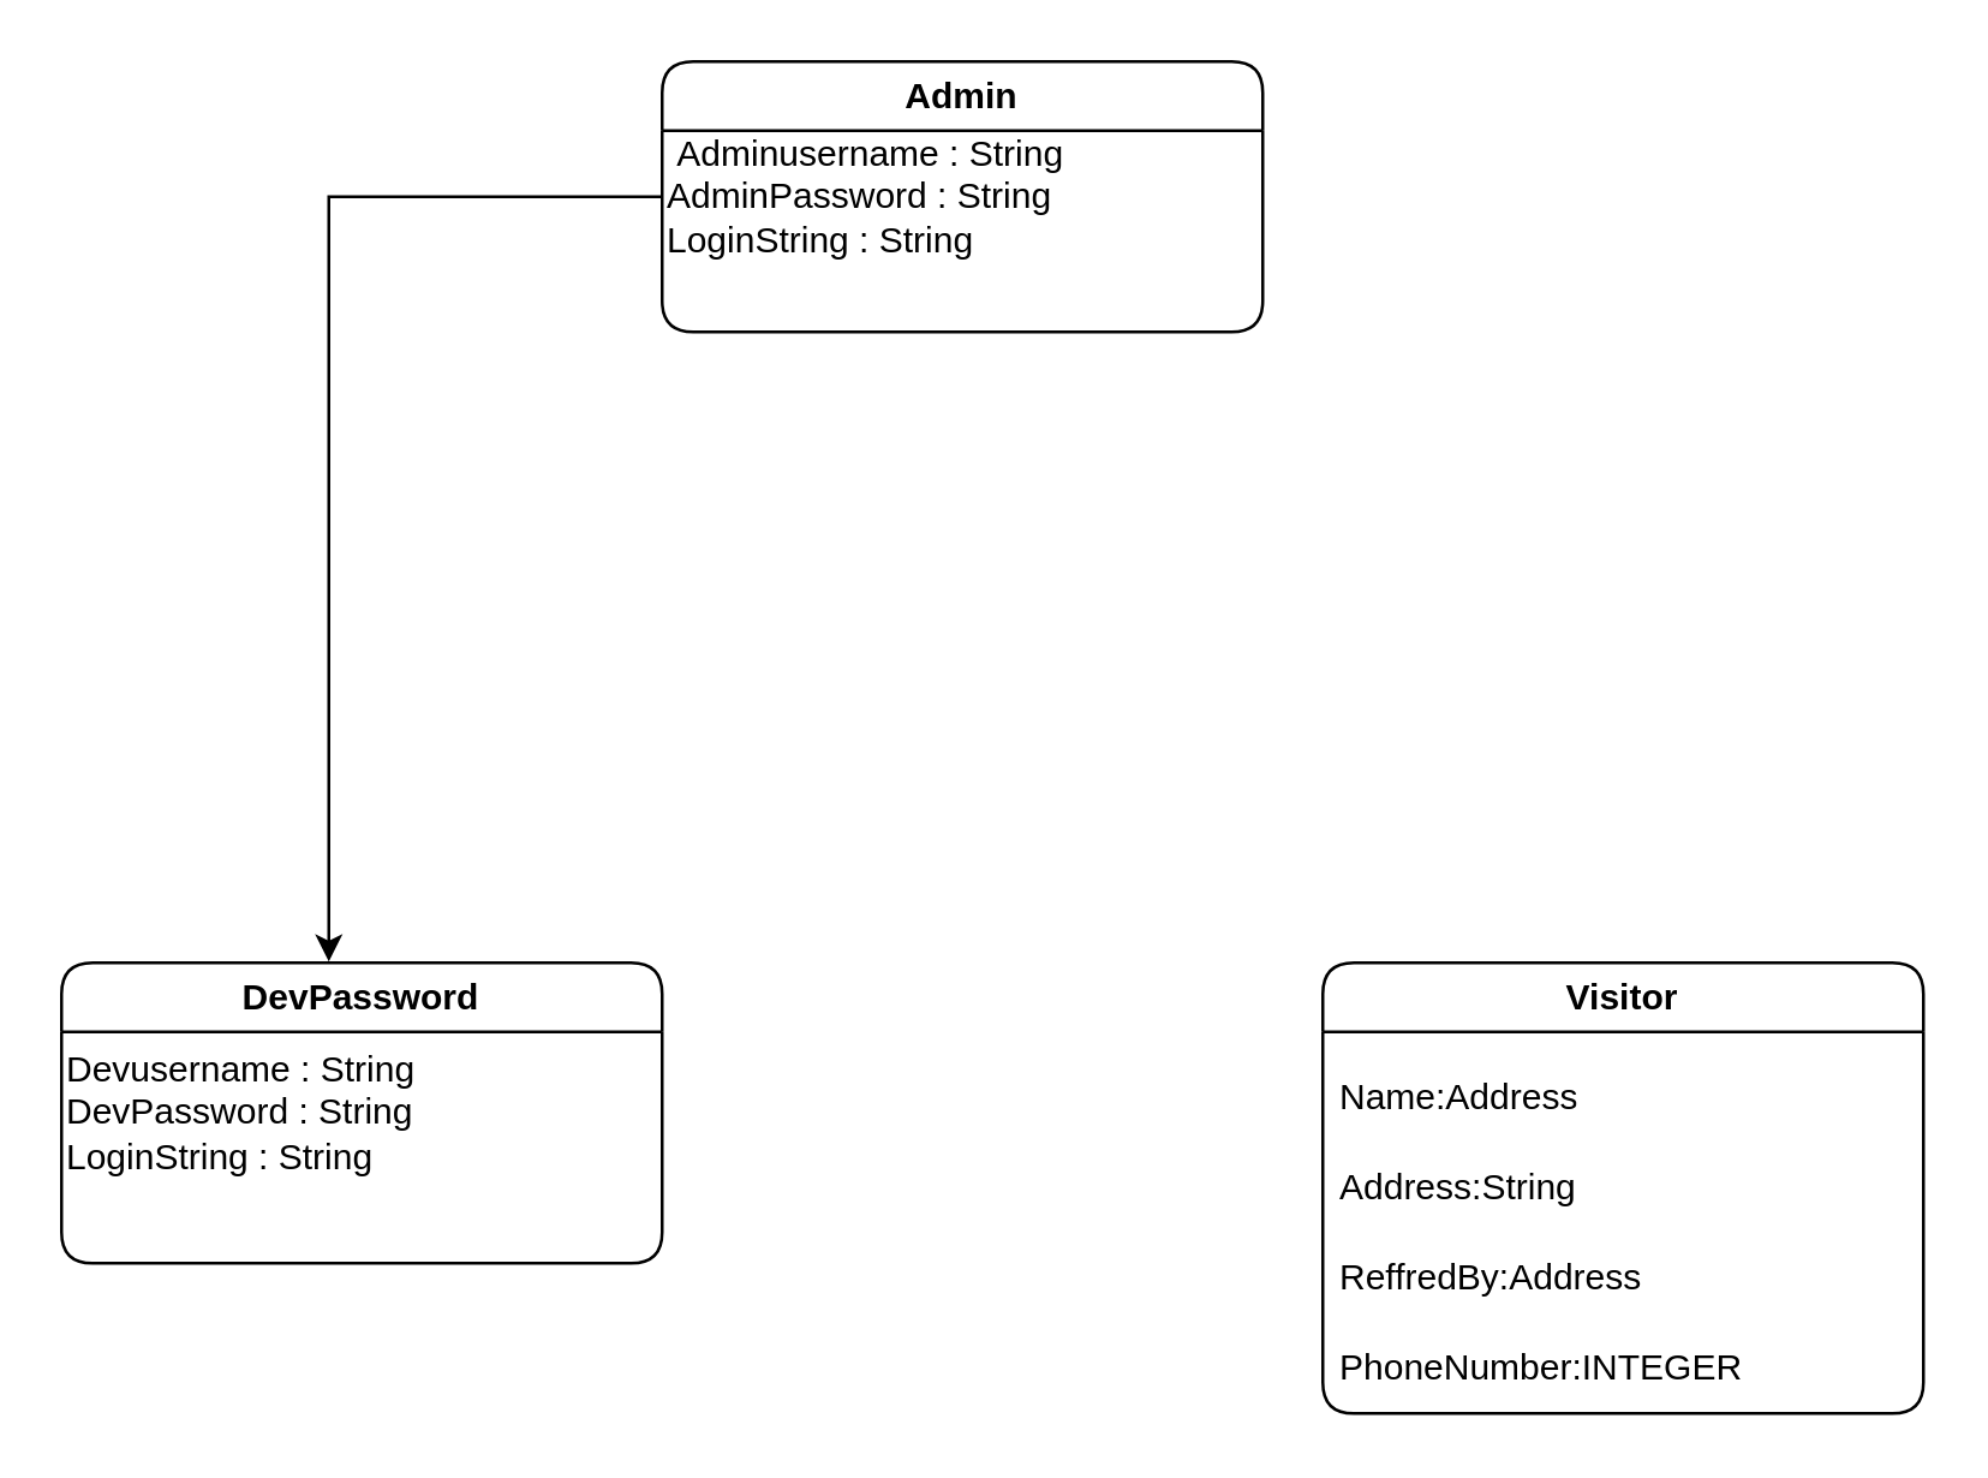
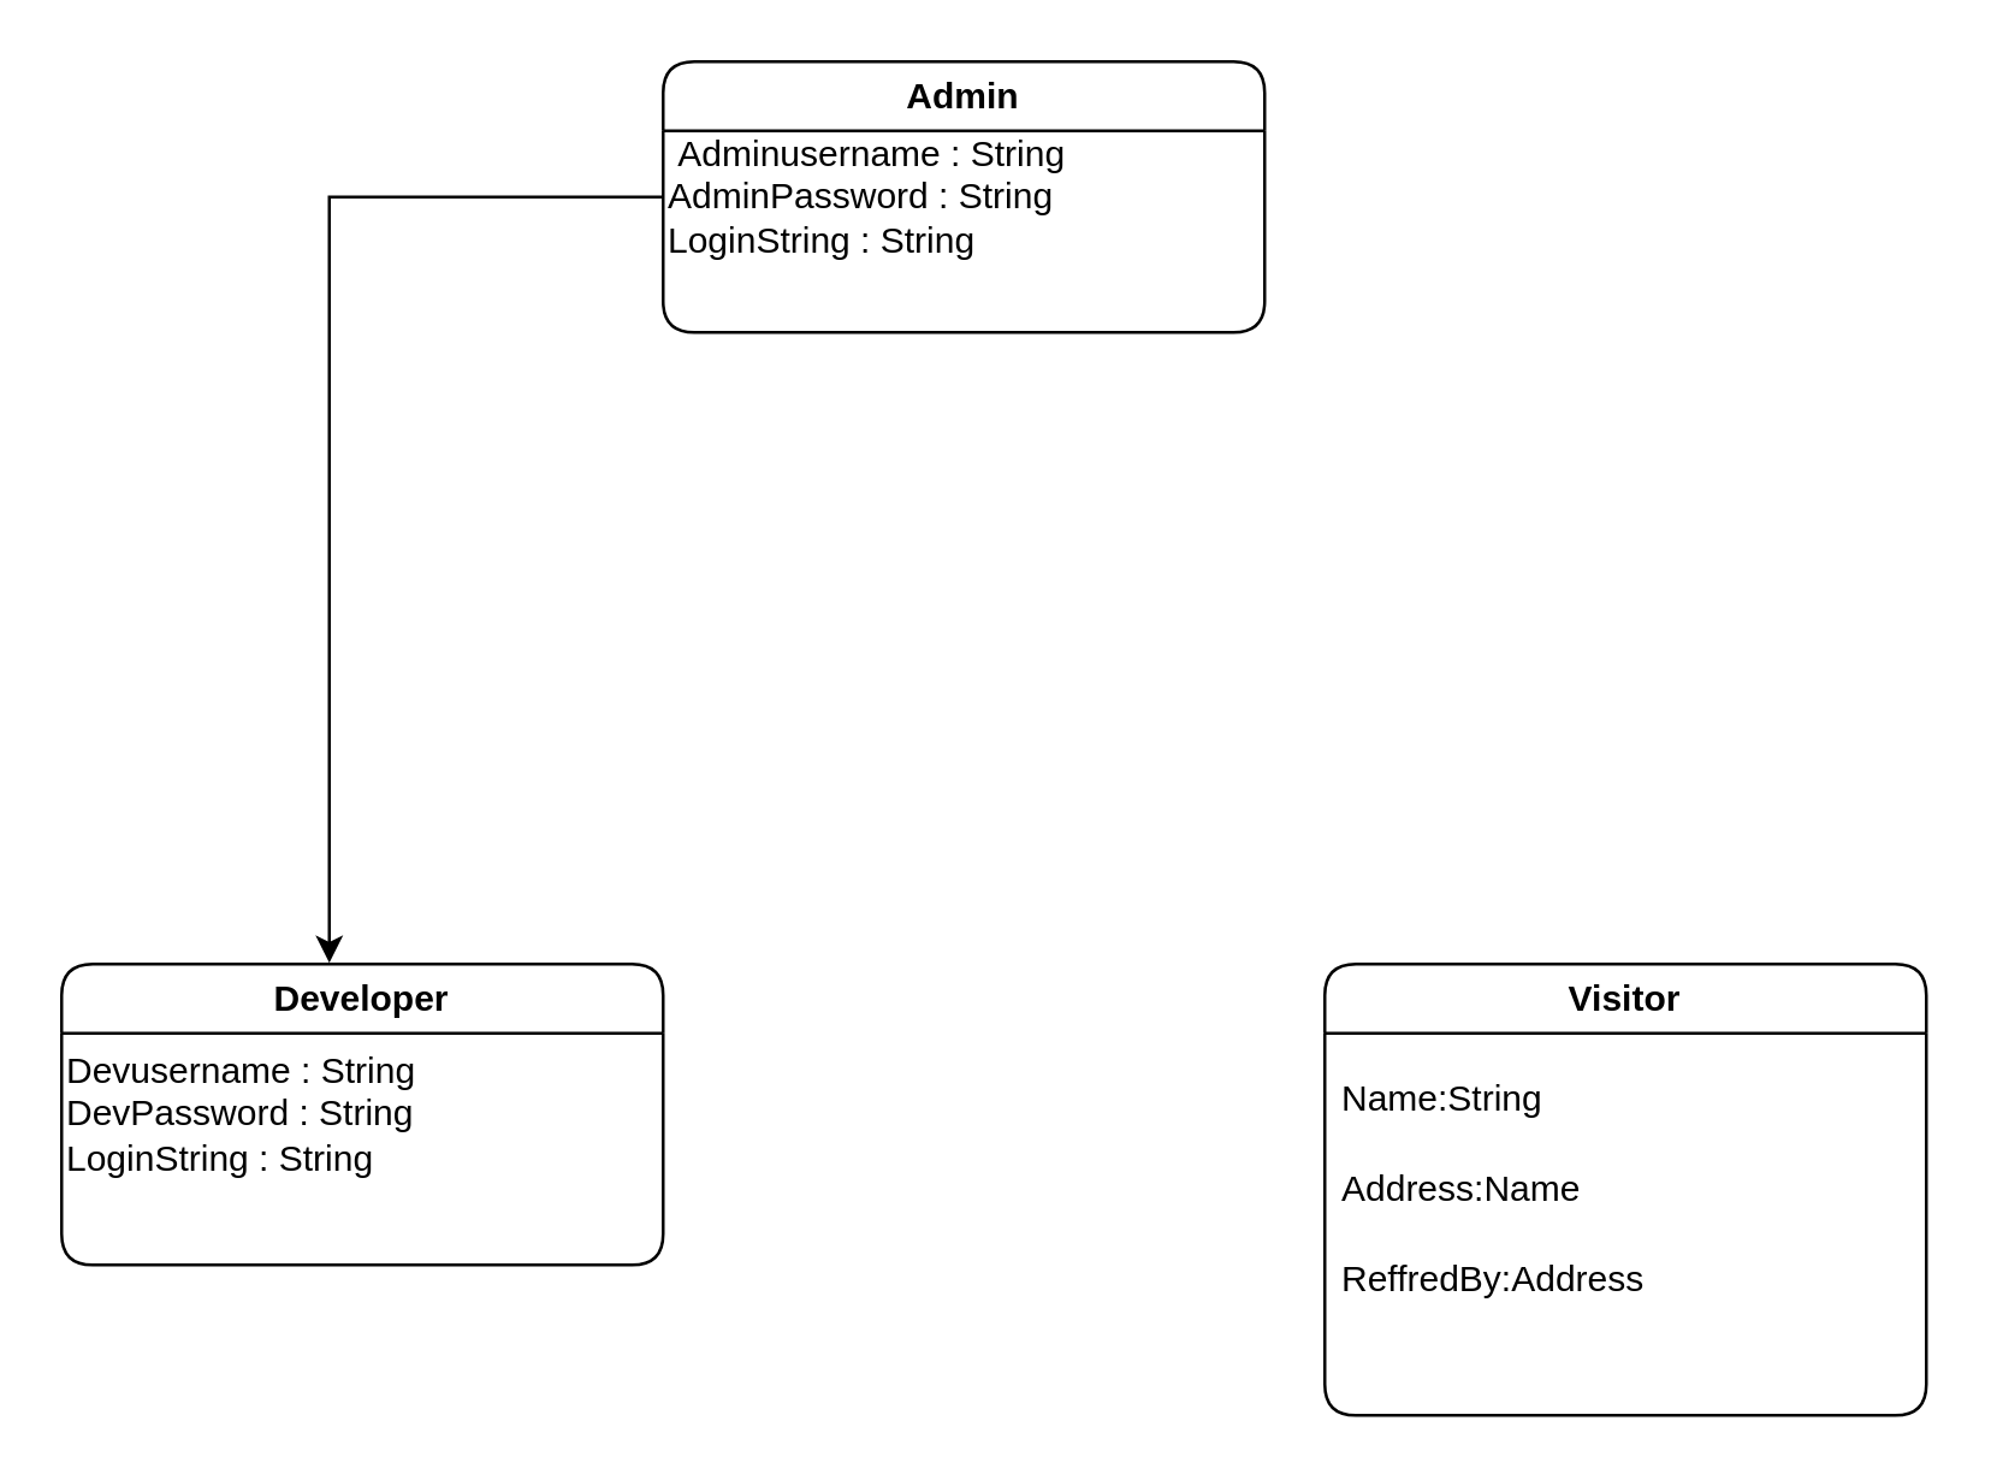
  <mxCell id="0" />
  <mxCell id="1" parent="0" />
  <mxCell id="2" value="Admin" style="swimlane;whiteSpace=wrap;html=1;rounded=1;" parent="1" vertex="1"><mxGeometry x="220" y="20" width="200" height="90" as="geometry"><mxRectangle x="270" y="50" width="80" height="30" as="alternateBounds" /></mxGeometry></mxCell>
  <mxCell id="3" value="&amp;nbsp;Adminusername : String&lt;br&gt;AdminPassword : String&lt;br&gt;LoginString : String" style="rounded=1;whiteSpace=wrap;html=1;fontFamily=Helvetica;fontSize=12;fontColor=default;align=left;strokeColor=none;fillColor=none;gradientColor=none;" parent="2" vertex="1"><mxGeometry y="20" width="180" height="50" as="geometry" /></mxCell>
- <mxCell id="4" value="DevPassword" style="swimlane;whiteSpace=wrap;html=1;startSize=23;rounded=1;" parent="1" vertex="1"><mxGeometry x="20" y="320" width="200" height="100" as="geometry"><mxRectangle x="270" y="50" width="80" height="30" as="alternateBounds" /></mxGeometry></mxCell>
+ <mxCell id="4" value="Developer" style="swimlane;whiteSpace=wrap;html=1;startSize=23;rounded=1;" parent="1" vertex="1"><mxGeometry x="20" y="320" width="200" height="100" as="geometry"><mxRectangle x="270" y="50" width="80" height="30" as="alternateBounds" /></mxGeometry></mxCell>
  <mxCell id="5" value="Devusername : String&lt;br&gt;DevPassword : String&lt;br&gt;LoginString : String" style="rounded=1;whiteSpace=wrap;html=1;fontFamily=Helvetica;fontSize=12;fontColor=default;align=left;strokeColor=none;fillColor=none;gradientColor=none;" parent="4" vertex="1"><mxGeometry y="30" width="180" height="40" as="geometry" /></mxCell>
  <mxCell id="6" value="Visitor" style="swimlane;whiteSpace=wrap;html=1;rounded=1;" parent="1" vertex="1"><mxGeometry x="440" y="320" width="200" height="150" as="geometry"><mxRectangle x="270" y="50" width="80" height="30" as="alternateBounds" /></mxGeometry></mxCell>
- <mxCell id="7" value="Name:Address" style="text;strokeColor=none;fillColor=none;align=left;verticalAlign=middle;spacingLeft=4;spacingRight=4;overflow=hidden;points=[[0,0.5],[1,0.5]];portConstraint=eastwest;rotatable=0;whiteSpace=wrap;html=1;" parent="6" vertex="1"><mxGeometry y="30" width="180" height="30" as="geometry" /></mxCell>
- <mxCell id="8" value="Address:String" style="text;strokeColor=none;fillColor=none;align=left;verticalAlign=middle;spacingLeft=4;spacingRight=4;overflow=hidden;points=[[0,0.5],[1,0.5]];portConstraint=eastwest;rotatable=0;whiteSpace=wrap;html=1;" parent="6" vertex="1"><mxGeometry y="60" width="180" height="30" as="geometry" /></mxCell>
+ <mxCell id="7" value="Name:String" style="text;strokeColor=none;fillColor=none;align=left;verticalAlign=middle;spacingLeft=4;spacingRight=4;overflow=hidden;points=[[0,0.5],[1,0.5]];portConstraint=eastwest;rotatable=0;whiteSpace=wrap;html=1;" parent="6" vertex="1"><mxGeometry y="30" width="180" height="30" as="geometry" /></mxCell>
+ <mxCell id="8" value="Address:Name" style="text;strokeColor=none;fillColor=none;align=left;verticalAlign=middle;spacingLeft=4;spacingRight=4;overflow=hidden;points=[[0,0.5],[1,0.5]];portConstraint=eastwest;rotatable=0;whiteSpace=wrap;html=1;" parent="6" vertex="1"><mxGeometry y="60" width="180" height="30" as="geometry" /></mxCell>
  <mxCell id="9" value="ReffredBy:Address" style="text;strokeColor=none;fillColor=none;align=left;verticalAlign=middle;spacingLeft=4;spacingRight=4;overflow=hidden;points=[[0,0.5],[1,0.5]];portConstraint=eastwest;rotatable=0;whiteSpace=wrap;html=1;" parent="6" vertex="1"><mxGeometry y="90" width="180" height="30" as="geometry" /></mxCell>
- <mxCell id="10" value="PhoneNumber:INTEGER" style="text;strokeColor=none;fillColor=none;align=left;verticalAlign=middle;spacingLeft=4;spacingRight=4;overflow=hidden;points=[[0,0.5],[1,0.5]];portConstraint=eastwest;rotatable=0;whiteSpace=wrap;html=1;" parent="6" vertex="1"><mxGeometry y="120" width="180" height="30" as="geometry" /></mxCell>
  <mxCell id="11" style="edgeStyle=orthogonalEdgeStyle;rounded=0;orthogonalLoop=1;jettySize=auto;html=1;exitX=0;exitY=0.5;exitDx=0;exitDy=0;entryX=0.445;entryY=-0.004;entryDx=0;entryDy=0;entryPerimeter=0;" parent="1" source="3" target="4" edge="1"><mxGeometry relative="1" as="geometry"><mxPoint x="220" y="125" as="sourcePoint" /></mxGeometry></mxCell>
